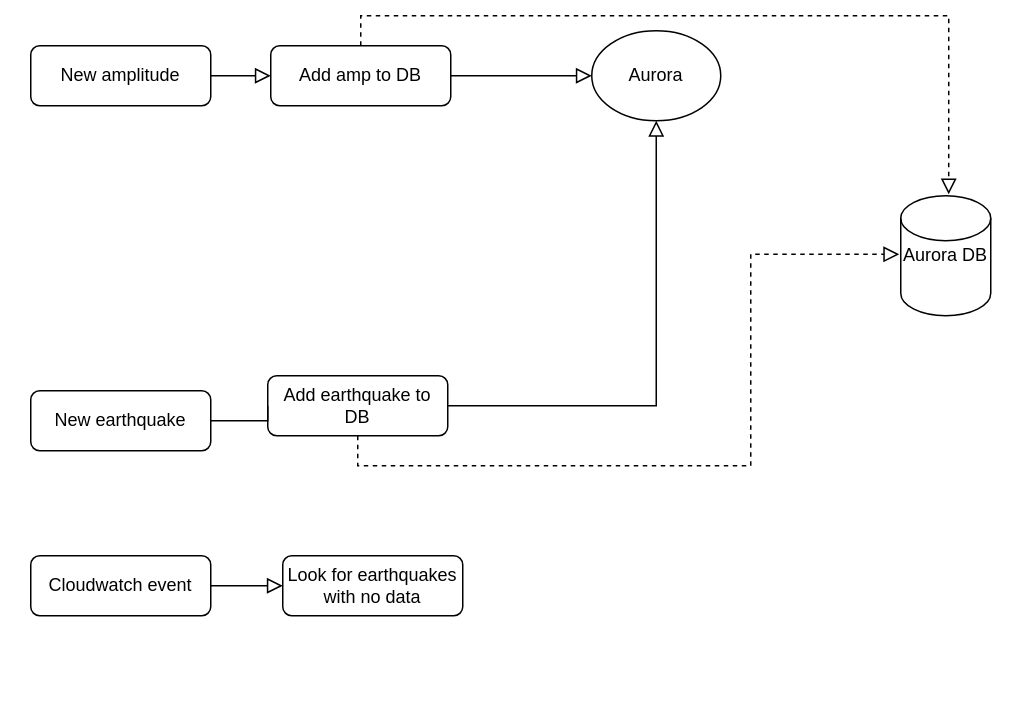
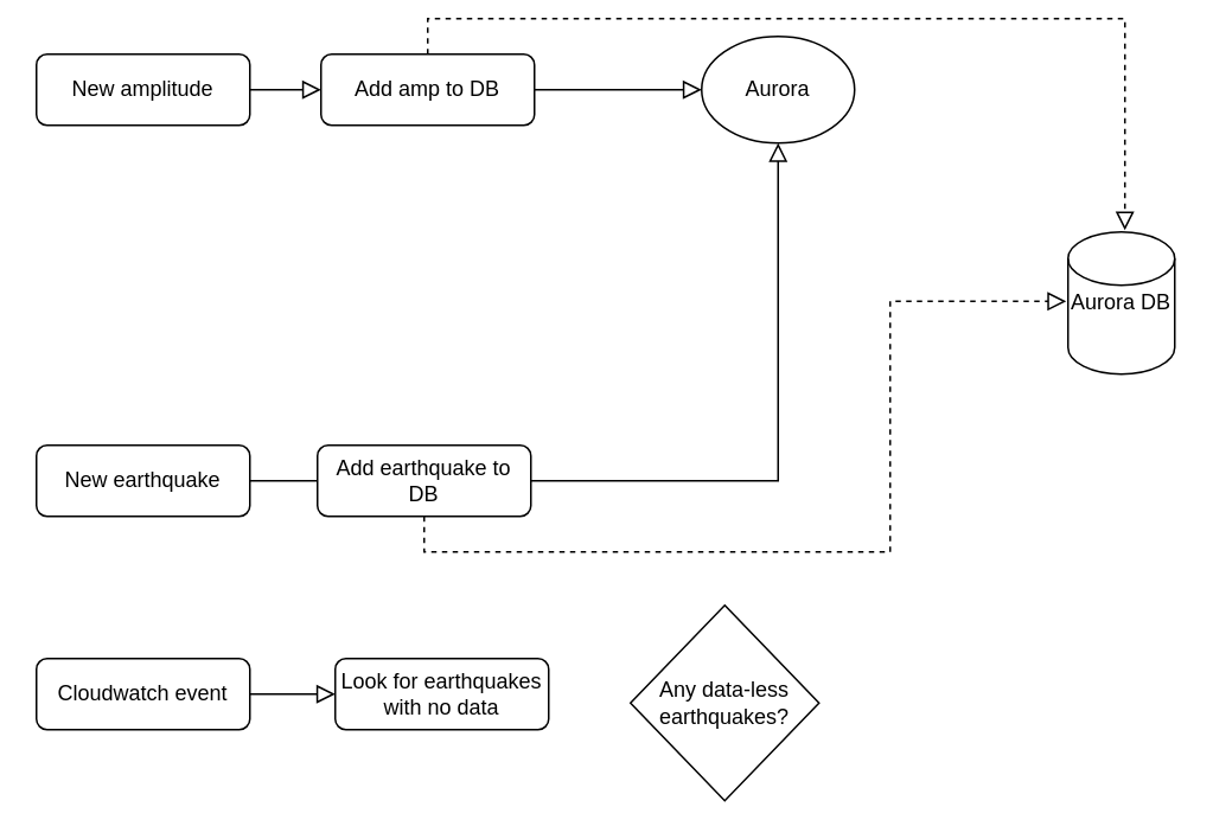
  <mxCell id="0" />
  <mxCell id="1" parent="0" />
  <mxCell id="2" value="" style="rounded=0;html=1;jettySize=auto;orthogonalLoop=1;fontSize=11;endArrow=block;endFill=0;endSize=8;strokeWidth=1;shadow=0;labelBackgroundColor=none;edgeStyle=orthogonalEdgeStyle;exitX=1;exitY=0.5;exitDx=0;exitDy=0;entryX=0;entryY=0.5;entryDx=0;entryDy=0;" parent="1" source="3" target="5" edge="1"><mxGeometry relative="1" as="geometry"><mxPoint x="130" y="140" as="targetPoint" /></mxGeometry></mxCell>
  <mxCell id="3" value="New amplitude" style="rounded=1;whiteSpace=wrap;html=1;fontSize=12;glass=0;strokeWidth=1;shadow=0;" parent="1" vertex="1"><mxGeometry x="20" y="30" width="120" height="40" as="geometry" /></mxCell>
  <mxCell id="4" value="Yes" style="edgeStyle=orthogonalEdgeStyle;rounded=0;html=1;jettySize=auto;orthogonalLoop=1;fontSize=11;endArrow=block;endFill=0;endSize=8;strokeWidth=1;shadow=0;labelBackgroundColor=none;" parent="1" edge="1"><mxGeometry y="10" relative="1" as="geometry"><mxPoint as="offset" /><mxPoint x="250" y="320" as="sourcePoint" /></mxGeometry></mxCell>
  <mxCell id="5" value="Add amp to DB" style="rounded=1;whiteSpace=wrap;html=1;fontSize=12;glass=0;strokeWidth=1;shadow=0;" vertex="1" parent="1"><mxGeometry x="180" y="30" width="120" height="40" as="geometry" /></mxCell>
  <mxCell id="6" value="Aurora DB" style="shape=cylinder2;whiteSpace=wrap;html=1;boundedLbl=1;backgroundOutline=1;size=15;" vertex="1" parent="1"><mxGeometry x="600" y="130" width="60" height="80" as="geometry" /></mxCell>
  <mxCell id="7" value="" style="edgeStyle=orthogonalEdgeStyle;rounded=0;html=1;jettySize=auto;orthogonalLoop=1;fontSize=11;endArrow=block;endFill=0;endSize=8;strokeWidth=1;shadow=0;labelBackgroundColor=none;exitX=0.5;exitY=0;exitDx=0;exitDy=0;entryX=0.533;entryY=-0.012;entryDx=0;entryDy=0;entryPerimeter=0;dashed=1;" edge="1" parent="1" source="5" target="6"><mxGeometry y="10" relative="1" as="geometry"><mxPoint as="offset" /><mxPoint x="430" y="250" as="sourcePoint" /><mxPoint x="560" y="190" as="targetPoint" /></mxGeometry></mxCell>
  <mxCell id="8" value="Aurora" style="ellipse;whiteSpace=wrap;html=1;" vertex="1" parent="1"><mxGeometry x="394" y="20" width="86" height="60" as="geometry" /></mxCell>
  <mxCell id="9" value="" style="rounded=0;html=1;jettySize=auto;orthogonalLoop=1;fontSize=11;endArrow=block;endFill=0;endSize=8;strokeWidth=1;shadow=0;labelBackgroundColor=none;edgeStyle=orthogonalEdgeStyle;exitX=1;exitY=0.5;exitDx=0;exitDy=0;entryX=0;entryY=0.5;entryDx=0;entryDy=0;" edge="1" parent="1" source="5" target="8"><mxGeometry relative="1" as="geometry"><mxPoint x="340" y="49.5" as="sourcePoint" /><mxPoint x="380" y="49.5" as="targetPoint" /></mxGeometry></mxCell>
- <mxCell id="10" value="New earthquake" style="rounded=1;whiteSpace=wrap;html=1;fontSize=12;glass=0;strokeWidth=1;shadow=0;" vertex="1" parent="1"><mxGeometry x="20" y="260" width="120" height="40" as="geometry" /></mxCell>
+ <mxCell id="10" value="New earthquake" style="rounded=1;whiteSpace=wrap;html=1;fontSize=12;glass=0;strokeWidth=1;shadow=0;" vertex="1" parent="1"><mxGeometry x="20" y="250" width="120" height="40" as="geometry" /></mxCell>
  <mxCell id="11" value="Add earthquake to DB" style="rounded=1;whiteSpace=wrap;html=1;fontSize=12;glass=0;strokeWidth=1;shadow=0;" vertex="1" parent="1"><mxGeometry x="178" y="250" width="120" height="40" as="geometry" /></mxCell>
  <mxCell id="12" value="" style="edgeStyle=orthogonalEdgeStyle;rounded=0;html=1;jettySize=auto;orthogonalLoop=1;fontSize=11;endArrow=block;endFill=0;endSize=8;strokeWidth=1;shadow=0;labelBackgroundColor=none;entryX=-0.017;entryY=0.488;entryDx=0;entryDy=0;entryPerimeter=0;dashed=1;exitX=0.5;exitY=1;exitDx=0;exitDy=0;" edge="1" parent="1" source="11" target="6"><mxGeometry y="10" relative="1" as="geometry"><mxPoint as="offset" /><mxPoint x="238" y="300" as="sourcePoint" /><mxPoint x="290" y="239.04" as="targetPoint" /><Array as="points"><mxPoint x="238" y="310" /><mxPoint x="500" y="310" /><mxPoint x="500" y="169" /></Array></mxGeometry></mxCell>
  <mxCell id="13" value="" style="rounded=0;html=1;jettySize=auto;orthogonalLoop=1;fontSize=11;endArrow=none;endFill=0;endSize=8;strokeWidth=1;shadow=0;labelBackgroundColor=none;edgeStyle=orthogonalEdgeStyle;exitX=1;exitY=0.5;exitDx=0;exitDy=0;entryX=0;entryY=0.5;entryDx=0;entryDy=0;" edge="1" parent="1" source="10" target="11"><mxGeometry relative="1" as="geometry"><mxPoint x="150" y="269.5" as="sourcePoint" /><mxPoint x="160" y="320" as="targetPoint" /></mxGeometry></mxCell>
  <mxCell id="14" value="" style="rounded=0;html=1;jettySize=auto;orthogonalLoop=1;fontSize=11;endArrow=block;endFill=0;endSize=8;strokeWidth=1;shadow=0;labelBackgroundColor=none;edgeStyle=orthogonalEdgeStyle;exitX=1;exitY=0.5;exitDx=0;exitDy=0;entryX=0.5;entryY=1;entryDx=0;entryDy=0;" edge="1" parent="1" source="11" target="8"><mxGeometry relative="1" as="geometry"><mxPoint x="340" y="269.5" as="sourcePoint" /><mxPoint x="434" y="269.5" as="targetPoint" /></mxGeometry></mxCell>
  <mxCell id="15" value="Cloudwatch event" style="rounded=1;whiteSpace=wrap;html=1;fontSize=12;glass=0;strokeWidth=1;shadow=0;" vertex="1" parent="1"><mxGeometry x="20" y="370" width="120" height="40" as="geometry" /></mxCell>
  <mxCell id="16" value="" style="rounded=0;html=1;jettySize=auto;orthogonalLoop=1;fontSize=11;endArrow=block;endFill=0;endSize=8;strokeWidth=1;shadow=0;labelBackgroundColor=none;edgeStyle=orthogonalEdgeStyle;exitX=1;exitY=0.5;exitDx=0;exitDy=0;entryX=0;entryY=0.5;entryDx=0;entryDy=0;" edge="1" parent="1" source="15" target="17"><mxGeometry relative="1" as="geometry"><mxPoint x="150" y="389.5" as="sourcePoint" /><mxPoint x="180" y="390" as="targetPoint" /></mxGeometry></mxCell>
  <mxCell id="17" value="Look for earthquakes with no data" style="rounded=1;whiteSpace=wrap;html=1;fontSize=12;glass=0;strokeWidth=1;shadow=0;" vertex="1" parent="1"><mxGeometry x="188" y="370" width="120" height="40" as="geometry" /></mxCell>
+ <mxCell id="18" value="Any data-less earthquakes?" style="rhombus;whiteSpace=wrap;html=1;" vertex="1" parent="1"><mxGeometry x="354" y="340" width="106" height="110" as="geometry" /></mxCell>
